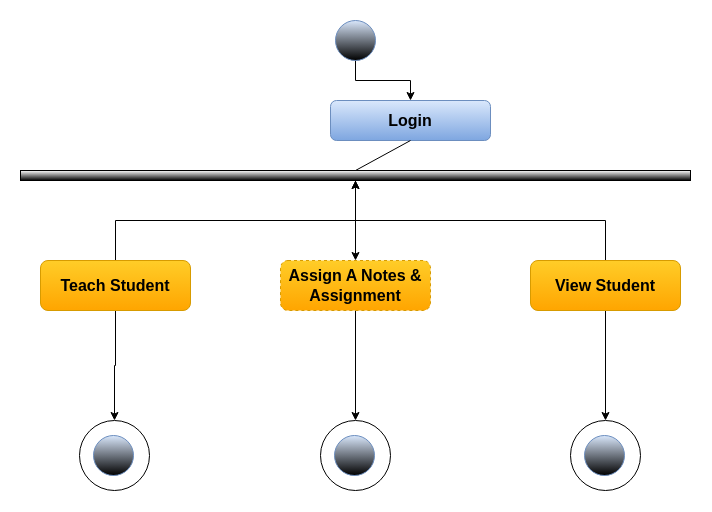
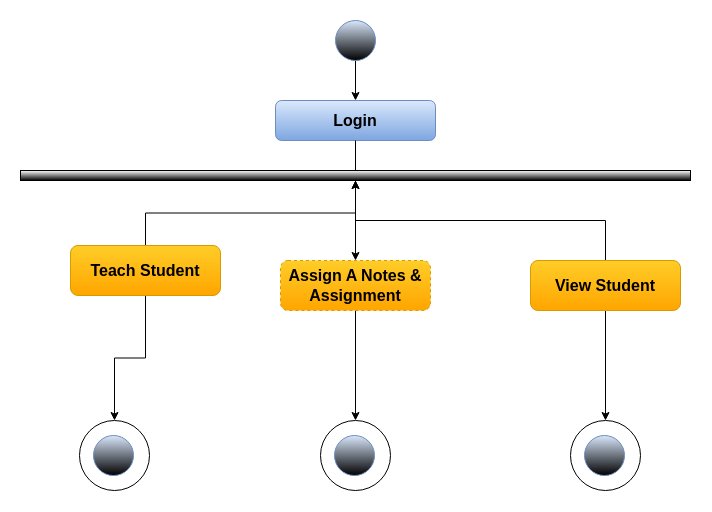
  <mxCell id="0" />
  <mxCell id="1" parent="0" />
- <mxCell id="2" value="&lt;b&gt;&lt;font style=&quot;font-size: 16px&quot;&gt;Login&lt;/font&gt;&lt;/b&gt;" style="rounded=1;whiteSpace=wrap;html=1;gradientColor=#7ea6e0;fillColor=#dae8fc;strokeColor=#6c8ebf;" vertex="1" parent="1"><mxGeometry x="330" y="100" width="160" height="40" as="geometry" /></mxCell>
+ <mxCell id="2" value="&lt;b&gt;&lt;font style=&quot;font-size: 16px&quot;&gt;Login&lt;/font&gt;&lt;/b&gt;" style="rounded=1;whiteSpace=wrap;html=1;gradientColor=#7ea6e0;fillColor=#dae8fc;strokeColor=#6c8ebf;" vertex="1" parent="1"><mxGeometry x="275" y="100" width="160" height="40" as="geometry" /></mxCell>
  <mxCell id="3" value="" style="edgeStyle=orthogonalEdgeStyle;rounded=0;orthogonalLoop=1;jettySize=auto;html=1;" edge="1" parent="1" source="4" target="2"><mxGeometry relative="1" as="geometry" /></mxCell>
  <mxCell id="4" value="" style="ellipse;whiteSpace=wrap;html=1;aspect=fixed;fillColor=#dae8fc;strokeColor=#6c8ebf;gradientColor=#000000;" vertex="1" parent="1"><mxGeometry x="335" y="20" width="40" height="40" as="geometry" /></mxCell>
  <mxCell id="5" value="" style="edgeStyle=orthogonalEdgeStyle;rounded=0;orthogonalLoop=1;jettySize=auto;html=1;" edge="1" parent="1" source="6" target="12"><mxGeometry relative="1" as="geometry" /></mxCell>
  <mxCell id="6" value="" style="rounded=0;whiteSpace=wrap;html=1;gradientColor=#000000;" vertex="1" parent="1"><mxGeometry x="20" y="170" width="670" height="10" as="geometry" /></mxCell>
  <mxCell id="7" value="" style="endArrow=none;html=1;entryX=0.5;entryY=1;entryDx=0;entryDy=0;exitX=0.5;exitY=0;exitDx=0;exitDy=0;" edge="1" parent="1" source="6" target="2"><mxGeometry width="50" height="50" relative="1" as="geometry"><mxPoint x="310" y="210" as="sourcePoint" /><mxPoint x="360" y="160" as="targetPoint" /></mxGeometry></mxCell>
  <mxCell id="8" value="" style="edgeStyle=orthogonalEdgeStyle;rounded=0;orthogonalLoop=1;jettySize=auto;html=1;endArrow=classic;endFill=1;" edge="1" parent="1" source="10" target="6"><mxGeometry relative="1" as="geometry" /></mxCell>
  <mxCell id="9" value="" style="edgeStyle=orthogonalEdgeStyle;rounded=0;orthogonalLoop=1;jettySize=auto;html=1;endArrow=classic;endFill=1;" edge="1" parent="1" source="10" target="16"><mxGeometry relative="1" as="geometry" /></mxCell>
- <mxCell id="10" value="&lt;b&gt;&lt;font style=&quot;font-size: 16px&quot;&gt;Teach Student&lt;/font&gt;&lt;/b&gt;" style="rounded=1;whiteSpace=wrap;html=1;gradientColor=#ffa500;fillColor=#ffcd28;strokeColor=#d79b00;" vertex="1" parent="1"><mxGeometry x="40" y="260" width="150" height="50" as="geometry" /></mxCell>
+ <mxCell id="10" value="&lt;b&gt;&lt;font style=&quot;font-size: 16px&quot;&gt;Teach Student&lt;/font&gt;&lt;/b&gt;" style="rounded=1;whiteSpace=wrap;html=1;gradientColor=#ffa500;fillColor=#ffcd28;strokeColor=#d79b00;" vertex="1" parent="1"><mxGeometry x="70" y="245" width="150" height="50" as="geometry" /></mxCell>
  <mxCell id="11" value="" style="edgeStyle=orthogonalEdgeStyle;rounded=0;orthogonalLoop=1;jettySize=auto;html=1;endArrow=classic;endFill=1;" edge="1" parent="1" source="12" target="18"><mxGeometry relative="1" as="geometry" /></mxCell>
  <mxCell id="12" value="&lt;b&gt;&lt;font style=&quot;font-size: 16px&quot;&gt;Assign A Notes &amp;amp; Assignment&lt;/font&gt;&lt;/b&gt;" style="rounded=1;whiteSpace=wrap;html=1;gradientColor=#ffa500;fillColor=#ffcd28;strokeColor=#d79b00;dashed=1;" vertex="1" parent="1"><mxGeometry x="280" y="260" width="150" height="50" as="geometry" /></mxCell>
  <mxCell id="13" value="" style="edgeStyle=orthogonalEdgeStyle;rounded=0;orthogonalLoop=1;jettySize=auto;html=1;endArrow=classic;endFill=1;" edge="1" parent="1" source="15" target="6"><mxGeometry relative="1" as="geometry" /></mxCell>
  <mxCell id="14" value="" style="edgeStyle=orthogonalEdgeStyle;rounded=0;orthogonalLoop=1;jettySize=auto;html=1;endArrow=classic;endFill=1;" edge="1" parent="1" source="15" target="20"><mxGeometry relative="1" as="geometry" /></mxCell>
  <mxCell id="15" value="&lt;b&gt;&lt;font style=&quot;font-size: 16px&quot;&gt;View Student&lt;/font&gt;&lt;/b&gt;" style="rounded=1;whiteSpace=wrap;html=1;gradientColor=#ffa500;fillColor=#ffcd28;strokeColor=#d79b00;" vertex="1" parent="1"><mxGeometry x="530" y="260" width="150" height="50" as="geometry" /></mxCell>
  <mxCell id="16" value="" style="ellipse;whiteSpace=wrap;html=1;aspect=fixed;" vertex="1" parent="1"><mxGeometry x="79" y="420" width="70" height="70" as="geometry" /></mxCell>
  <mxCell id="17" value="" style="ellipse;whiteSpace=wrap;html=1;aspect=fixed;fillColor=#dae8fc;strokeColor=#6c8ebf;gradientColor=#000000;" vertex="1" parent="1"><mxGeometry x="93" y="435" width="40" height="40" as="geometry" /></mxCell>
  <mxCell id="18" value="" style="ellipse;whiteSpace=wrap;html=1;aspect=fixed;" vertex="1" parent="1"><mxGeometry x="320" y="420" width="70" height="70" as="geometry" /></mxCell>
  <mxCell id="19" value="" style="ellipse;whiteSpace=wrap;html=1;aspect=fixed;fillColor=#dae8fc;strokeColor=#6c8ebf;gradientColor=#000000;" vertex="1" parent="1"><mxGeometry x="334" y="435" width="40" height="40" as="geometry" /></mxCell>
  <mxCell id="20" value="" style="ellipse;whiteSpace=wrap;html=1;aspect=fixed;" vertex="1" parent="1"><mxGeometry x="570" y="420" width="70" height="70" as="geometry" /></mxCell>
  <mxCell id="21" value="" style="ellipse;whiteSpace=wrap;html=1;aspect=fixed;fillColor=#dae8fc;strokeColor=#6c8ebf;gradientColor=#000000;" vertex="1" parent="1"><mxGeometry x="584" y="435" width="40" height="40" as="geometry" /></mxCell>
